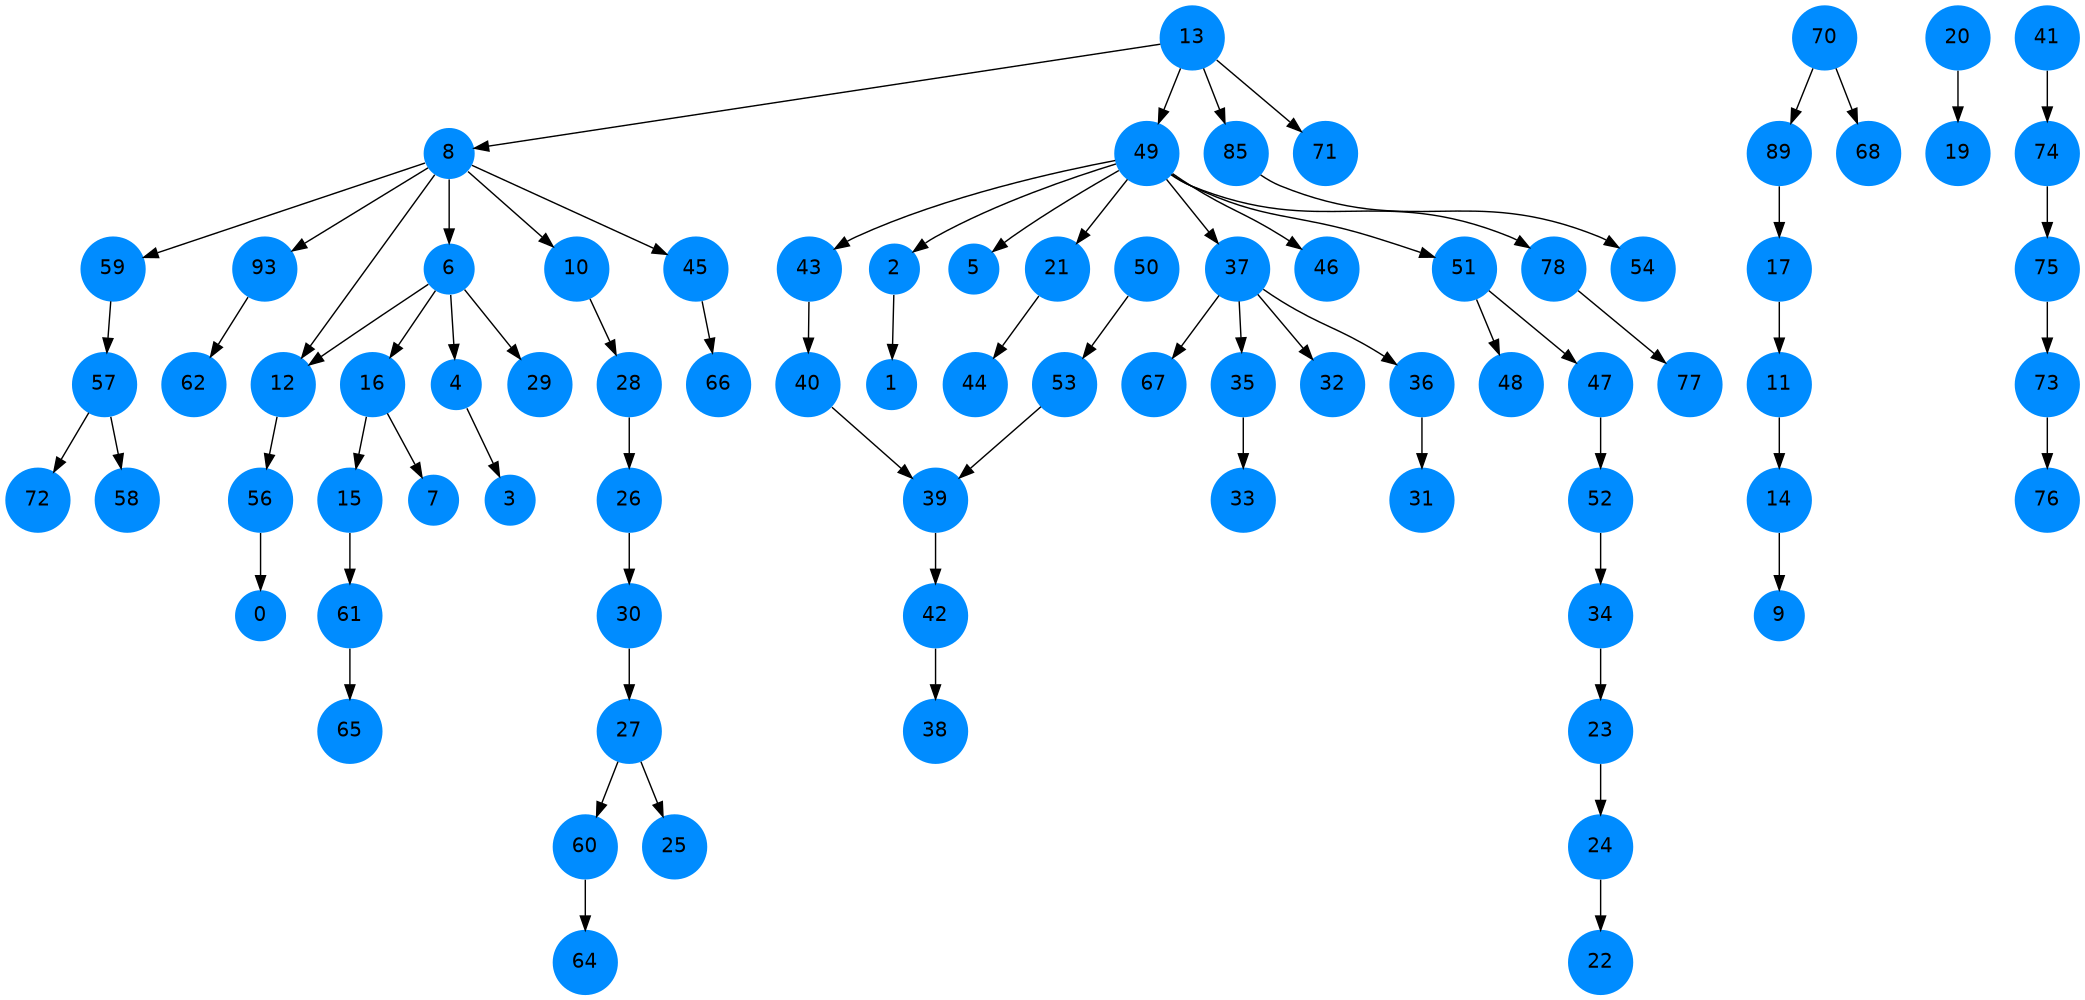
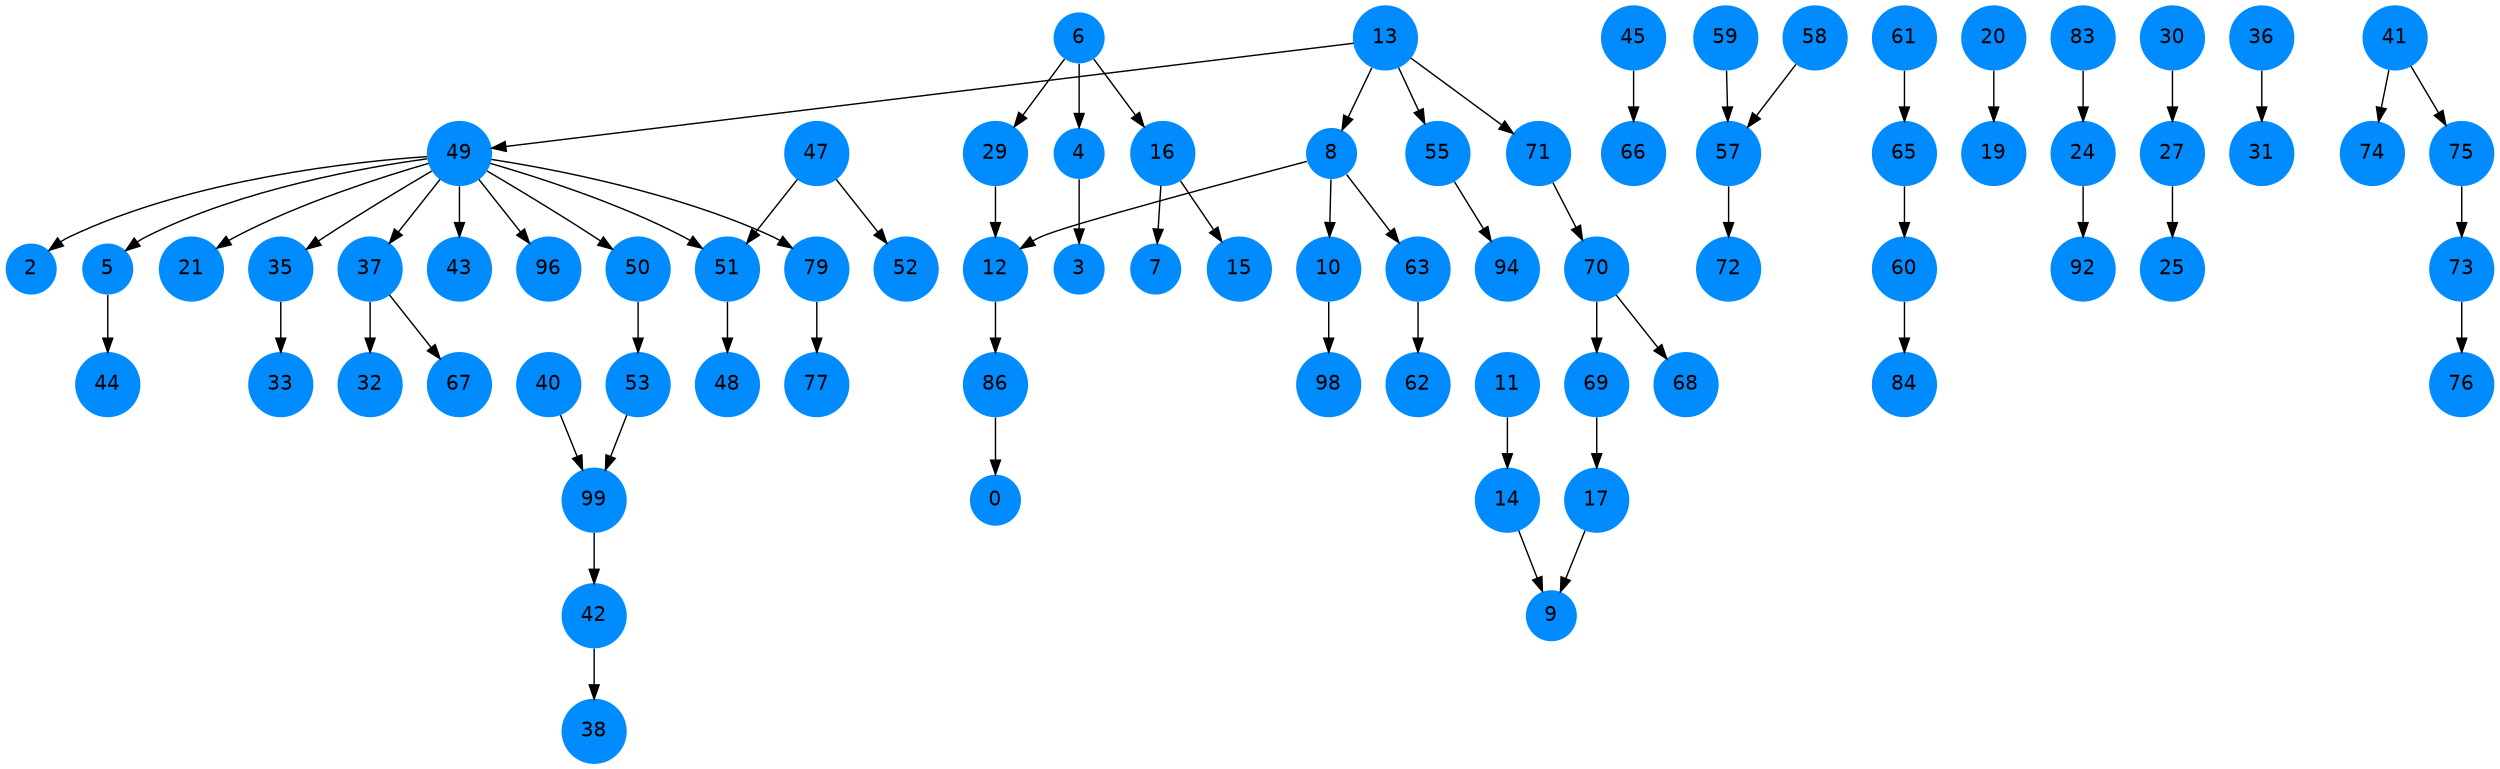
  digraph {
    fontname="DejaVu Sans"
    node [fillcolor="#008cff" fontname="DejaVu Sans" penwidth=0 shape=circle style=filled]
    edge [fontname="DejaVu Sans"]
    2
-   1
    4
    3
    5
    44
    6
    12
    16
    29
-   56
+   56 [label=86]
    7
    15
    8
    10
    45
    59
-   63 [label=93]
-   28
+   63
+   28 [label=98]
    66
    57
    62
    11
    14
    9
    0
    13
    49
-   55 [label=85]
+   55
    71
    21
    35
    37
    43
-   46
+   46 [label=96]
    50
    51
-   78
-   54
+   78 [label=79]
+   54 [label=94]
    70
    61
    65
    17
    20
    19
-   23
+   23 [label=83]
    24
-   22
-   26
+   22 [label=92]
    30
    27
    25
-   34
    33
    36
    31
    32
    67
-   39
+   39 [label=99]
    42
    38
    40
    41
    74
    75
    47
    52
    53
    48
    77
    58
    72
    60
-   64
-   69 [label=89]
+   64 [label=84]
+   69
    68
    73
    76
-   2 -> 1
    4 -> 3
-   21 -> 44
+   5 -> 44
    6 -> 4
-   6 -> 12
+   29 -> 12
    6 -> 16
    6 -> 29
    12 -> 56
    16 -> 7
    16 -> 15
    56 -> 0
-   15 -> 61
-   8 -> 6
    8 -> 12
    8 -> 10
-   8 -> 45
-   8 -> 59
    8 -> 63
    10 -> 28
    45 -> 66
    59 -> 57
    63 -> 62
-   28 -> 26
-   57 -> 58
+   58 -> 57
    57 -> 72
    11 -> 14
    14 -> 9
    13 -> 8
    13 -> 49
    13 -> 55
    13 -> 71
    49 -> 2
    49 -> 5
    49 -> 21
-   37 -> 35
+   49 -> 35
    49 -> 37
    49 -> 43
    49 -> 46
+   49 -> 50
    49 -> 51
    49 -> 78
    55 -> 54
+   71 -> 70
    35 -> 33
-   37 -> 36
    37 -> 32
    37 -> 67
-   43 -> 40
    50 -> 53
-   51 -> 47
+   47 -> 51
    51 -> 48
    78 -> 77
    70 -> 69
    70 -> 68
    61 -> 65
-   27 -> 60
-   17 -> 11
+   65 -> 60
+   17 -> 9
    20 -> 19
    23 -> 24
    24 -> 22
-   26 -> 30
    30 -> 27
    27 -> 25
-   34 -> 23
    36 -> 31
    39 -> 42
    42 -> 38
    40 -> 39
    41 -> 74
-   74 -> 75
+   41 -> 75
    75 -> 73
    47 -> 52
-   52 -> 34
    53 -> 39
    60 -> 64
    69 -> 17
    73 -> 76
  }
